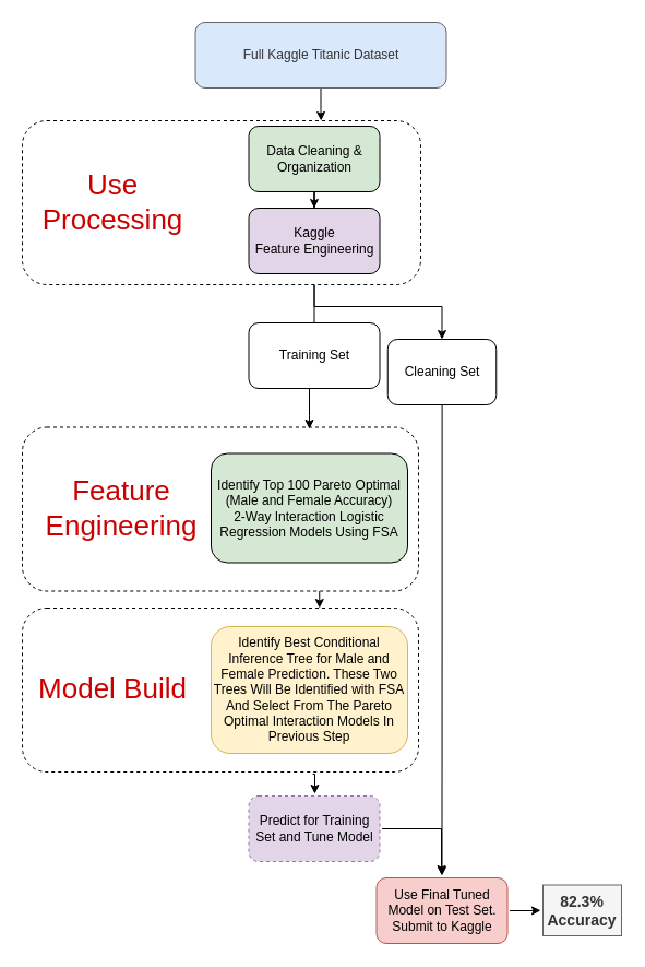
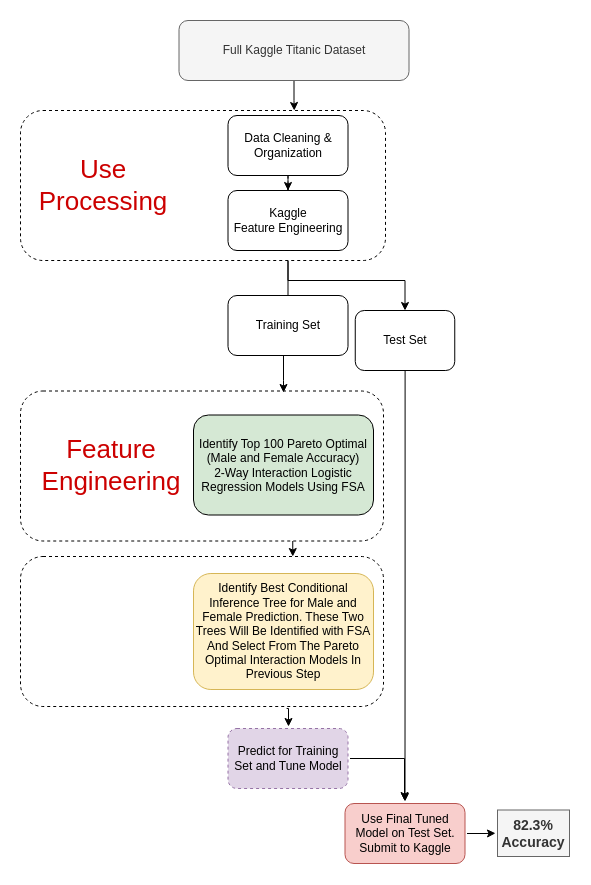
  <mxCell id="0" />
  <mxCell id="1" parent="0" />
  <mxCell id="2" value="" style="edgeStyle=orthogonalEdgeStyle;rounded=0;orthogonalLoop=1;jettySize=auto;html=1;fontSize=26;fontColor=#CC0000;entryX=0.75;entryY=0;entryDx=0;entryDy=0;exitX=0.75;exitY=1;exitDx=0;exitDy=0;" edge="1" parent="1" source="3" target="25"><mxGeometry relative="1" as="geometry" /></mxCell>
  <mxCell id="3" value="" style="rounded=1;whiteSpace=wrap;html=1;dashed=1;" vertex="1" parent="1"><mxGeometry y="390.5" width="363" height="150" as="geometry" x="20" /></mxCell>
  <mxCell id="4" value="" style="edgeStyle=orthogonalEdgeStyle;rounded=0;orthogonalLoop=1;jettySize=auto;html=1;entryX=0.5;entryY=0;entryDx=0;entryDy=0;" edge="1" parent="1" target="9"><mxGeometry relative="1" as="geometry"><mxPoint x="287.5" y="260" as="sourcePoint" /><Array as="points"><mxPoint x="288" y="310" /></Array></mxGeometry></mxCell>
  <mxCell id="5" value="" style="edgeStyle=orthogonalEdgeStyle;rounded=0;orthogonalLoop=1;jettySize=auto;html=1;entryX=0.5;entryY=0;entryDx=0;entryDy=0;" edge="1" parent="1" target="17"><mxGeometry relative="1" as="geometry"><mxPoint x="287.5" y="260" as="sourcePoint" /><mxPoint x="482.5" y="230" as="targetPoint" /><Array as="points"><mxPoint x="288" y="280" /><mxPoint x="405" y="280" /></Array></mxGeometry></mxCell>
  <mxCell id="6" value="" style="edgeStyle=orthogonalEdgeStyle;rounded=0;orthogonalLoop=1;jettySize=auto;html=1;entryX=0.75;entryY=0;entryDx=0;entryDy=0;" edge="1" parent="1" source="7" target="18"><mxGeometry relative="1" as="geometry" /></mxCell>
- <mxCell id="7" value="Full Kaggle Titanic Dataset" style="rounded=1;whiteSpace=wrap;html=1;fillColor=#dae8fc;strokeColor=#666666;fontColor=#333333;" vertex="1" parent="1"><mxGeometry x="178.5" width="230" height="60" as="geometry" y="20" /></mxCell>
+ <mxCell id="7" value="Full Kaggle Titanic Dataset" style="rounded=1;whiteSpace=wrap;html=1;fillColor=#f5f5f5;strokeColor=#666666;fontColor=#333333;" vertex="1" parent="1"><mxGeometry x="178.5" width="230" height="60" as="geometry" y="20" /></mxCell>
  <mxCell id="8" value="" style="edgeStyle=orthogonalEdgeStyle;rounded=0;orthogonalLoop=1;jettySize=auto;html=1;fontSize=26;fontColor=#CC0000;" edge="1" parent="1" source="9"><mxGeometry relative="1" as="geometry"><mxPoint x="283" y="392" as="targetPoint" /><Array as="points"><mxPoint x="283" y="380" /><mxPoint x="283" y="380" /></Array></mxGeometry></mxCell>
  <mxCell id="9" value="Training Set" style="rounded=1;whiteSpace=wrap;html=1;" vertex="1" parent="1"><mxGeometry x="227.5" y="295" width="120" height="60" as="geometry" /></mxCell>
  <mxCell id="10" value="Identify Top 100 Pareto Optimal (Male and Female Accuracy)&lt;br&gt;2-Way Interaction Logistic Regression Models Using FSA" style="rounded=1;whiteSpace=wrap;html=1;fillColor=#d5e8d4;strokeColor=#000000;perimeterSpacing=2;shadow=0;glass=0;comic=0;gradientColor=none;strokeWidth=1;" vertex="1" parent="1"><mxGeometry x="193" y="414.5" width="180" height="100" as="geometry" /></mxCell>
  <mxCell id="11" value="" style="edgeStyle=orthogonalEdgeStyle;rounded=0;orthogonalLoop=1;jettySize=auto;html=1;fontSize=26;fontColor=#CC0000;" edge="1" parent="1" source="12"><mxGeometry relative="1" as="geometry"><mxPoint x="404" y="800" as="targetPoint" /><Array as="points"><mxPoint x="404" y="758" /></Array></mxGeometry></mxCell>
  <mxCell id="12" value="Predict for Training Set and Tune Model" style="rounded=1;whiteSpace=wrap;html=1;fillColor=#e1d5e7;strokeColor=#9673a6;perimeterSpacing=2;shadow=0;glass=0;comic=0;dashed=1;" vertex="1" parent="1"><mxGeometry x="227.5" y="728" width="120" height="60" as="geometry" /></mxCell>
  <mxCell id="13" value="" style="edgeStyle=orthogonalEdgeStyle;rounded=0;orthogonalLoop=1;jettySize=auto;html=1;fontSize=26;fontColor=#CC0000;" edge="1" parent="1" source="14" target="15"><mxGeometry relative="1" as="geometry" /></mxCell>
  <mxCell id="14" value="Use Final Tuned Model on Test Set. Submit to Kaggle" style="rounded=1;whiteSpace=wrap;html=1;fillColor=#f8cecc;strokeColor=#b85450;perimeterSpacing=2;shadow=0;glass=0;comic=0;" vertex="1" parent="1"><mxGeometry x="344.5" y="803" width="120" height="60" as="geometry" /></mxCell>
  <mxCell id="15" value="82.3% Accuracy" style="whiteSpace=wrap;html=1;fillColor=#f5f5f5;strokeColor=#666666;perimeterSpacing=2;shadow=0;glass=0;comic=0;fontColor=#333333;fontStyle=1;fontSize=14;rounded=0;" vertex="1" parent="1"><mxGeometry x="497" y="809.5" width="72" height="46.5" as="geometry" /></mxCell>
  <mxCell id="16" value="" style="edgeStyle=orthogonalEdgeStyle;rounded=0;orthogonalLoop=1;jettySize=auto;html=1;fontSize=26;fontColor=#CC0000;entryX=0.5;entryY=0;entryDx=0;entryDy=0;" edge="1" parent="1" source="17" target="14"><mxGeometry relative="1" as="geometry"><mxPoint x="549.75" y="440" as="targetPoint" /></mxGeometry></mxCell>
- <mxCell id="17" value="Cleaning Set" style="rounded=1;whiteSpace=wrap;html=1;" vertex="1" parent="1"><mxGeometry x="354.75" y="310" width="99.5" height="60" as="geometry" /></mxCell>
+ <mxCell id="17" value="Test Set" style="rounded=1;whiteSpace=wrap;html=1;" vertex="1" parent="1"><mxGeometry x="354.75" y="310" width="99.5" height="60" as="geometry" /></mxCell>
  <mxCell id="18" value="" style="rounded=1;whiteSpace=wrap;html=1;dashed=1;" vertex="1" parent="1"><mxGeometry y="110" width="365" height="150" as="geometry" x="20" /></mxCell>
- <mxCell id="19" value="" style="edgeStyle=orthogonalEdgeStyle;rounded=0;orthogonalLoop=1;jettySize=auto;html=1;" edge="1" parent="1" source="20" target="21"><mxGeometry relative="1" as="geometry" /></mxCell>
- <mxCell id="20" value="Data Cleaning &amp;amp; Organization" style="rounded=1;whiteSpace=wrap;html=1;fillColor=#d5e8d4;" vertex="1" parent="1"><mxGeometry x="227.5" y="115" width="120" height="60" as="geometry" /></mxCell>
- <mxCell id="21" value="Kaggle&lt;br&gt;Feature Engineering" style="rounded=1;whiteSpace=wrap;html=1;fillColor=#e1d5e7;" vertex="1" parent="1"><mxGeometry x="227.5" y="190" width="120" height="60" as="geometry" /></mxCell>
+ <mxCell id="19" value="" style="edgeStyle=orthogonalEdgeStyle;rounded=0;orthogonalLoop=1;jettySize=auto;html=1;dashed=1;" edge="1" parent="1" source="20" target="21"><mxGeometry relative="1" as="geometry" /></mxCell>
+ <mxCell id="20" value="Data Cleaning &amp;amp; Organization" style="rounded=1;whiteSpace=wrap;html=1;" vertex="1" parent="1"><mxGeometry x="227.5" y="115" width="120" height="60" as="geometry" /></mxCell>
+ <mxCell id="21" value="Kaggle&lt;br&gt;Feature Engineering" style="rounded=1;whiteSpace=wrap;html=1;" vertex="1" parent="1"><mxGeometry x="227.5" y="190" width="120" height="60" as="geometry" /></mxCell>
  <mxCell id="22" value="Use Processing" style="text;html=1;strokeColor=none;fillColor=none;align=center;verticalAlign=middle;whiteSpace=wrap;rounded=0;shadow=0;glass=0;dashed=1;comic=0;fontColor=#CC0000;fontSize=26;" vertex="1" parent="1"><mxGeometry x="27.5" y="150" width="150" height="70" as="geometry" /></mxCell>
  <mxCell id="23" value="Feature Engineering" style="text;html=1;strokeColor=none;fillColor=none;align=center;verticalAlign=middle;whiteSpace=wrap;rounded=0;shadow=0;glass=0;dashed=1;comic=0;fontSize=26;fontColor=#CC0000;" vertex="1" parent="1"><mxGeometry x="35.5" y="397" width="150" height="135" as="geometry" /></mxCell>
  <mxCell id="24" value="" style="edgeStyle=orthogonalEdgeStyle;rounded=0;orthogonalLoop=1;jettySize=auto;html=1;fontSize=26;fontColor=#CC0000;exitX=0.733;exitY=1.013;exitDx=0;exitDy=0;exitPerimeter=0;" edge="1" parent="1" source="25" target="12"><mxGeometry relative="1" as="geometry"><mxPoint x="288" y="666" as="sourcePoint" /><mxPoint x="188" y="790" as="targetPoint" /><Array as="points"><mxPoint x="288" y="708" /></Array></mxGeometry></mxCell>
  <mxCell id="25" value="" style="rounded=1;whiteSpace=wrap;html=1;dashed=1;" vertex="1" parent="1"><mxGeometry y="556" width="363" height="150" as="geometry" x="20" /></mxCell>
  <mxCell id="26" value="Identify Best Conditional Inference Tree for Male and Female Prediction. These Two Trees Will Be Identified with FSA And Select From The Pareto Optimal Interaction Models In Previous Step" style="rounded=1;whiteSpace=wrap;html=1;fillColor=#fff2cc;strokeColor=#d6b656;perimeterSpacing=2;shadow=0;glass=0;comic=0;strokeWidth=1;" vertex="1" parent="1"><mxGeometry x="193" y="573" width="180" height="116" as="geometry" /></mxCell>
- <mxCell id="27" value="Model Build" style="text;html=1;strokeColor=none;fillColor=none;align=center;verticalAlign=middle;whiteSpace=wrap;rounded=0;shadow=0;glass=0;dashed=1;comic=0;fontSize=26;fontColor=#CC0000;" vertex="1" parent="1"><mxGeometry x="27.5" y="562.5" width="150" height="135" as="geometry" /></mxCell>
